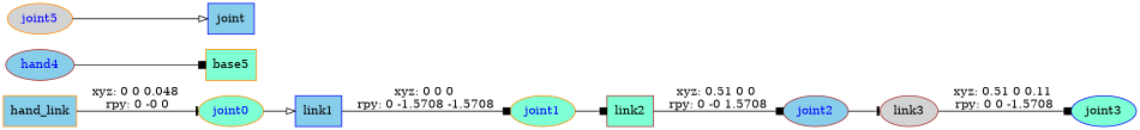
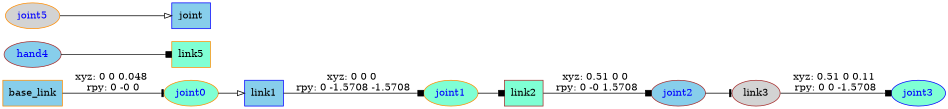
  digraph {
    fontname="DejaVu Serif"
    rankdir=LR
    node [color=darkorange fillcolor=skyblue fontname="DejaVu Serif" shape=ellipse style=filled]
    edge [arrowhead=box fontname="DejaVu Serif"]
-   n1 [label=hand_link shape=box]
+   n1 [label=base_link shape=box]
    joint0 [fillcolor=aquamarine fontcolor=blue]
    n3 [color=blue label=link1 shape=box]
    joint1 [fillcolor=aquamarine fontcolor=blue]
    n5 [color=brown fillcolor=aquamarine label=link2 shape=box]
    joint2 [color=brown fontcolor=blue]
    n7 [color=brown fillcolor=lightgrey label=link3]
-   joint3 [color=blue fillcolor=aquamarine fontcolor=black]
+   joint3 [color=blue fillcolor=aquamarine fontcolor=blue]
    n9 [color=brown fontcolor=blue label=hand4]
-   n10 [fillcolor=aquamarine label=base5 shape=box]
+   n10 [fillcolor=aquamarine label=link5 shape=box]
    joint5 [fillcolor=lightgrey fontcolor=blue]
    n12 [color=blue label=joint shape=box]
    n1 -> joint0 [arrowhead=tee label="xyz: 0 0 0.048 \nrpy: 0 -0 0"]
    joint0 -> n3 [arrowhead=onormal]
    n3 -> joint1 [label="xyz: 0 0 0 \nrpy: 0 -1.5708 -1.5708"]
    joint1 -> n5
    n5 -> joint2 [label="xyz: 0.51 0 0 \nrpy: 0 -0 1.5708"]
    joint2 -> n7 [arrowhead=tee]
    n7 -> joint3 [label="xyz: 0.51 0 0.11 \nrpy: 0 0 -1.5708"]
    n9 -> n10
    joint5 -> n12 [arrowhead=onormal]
  }
